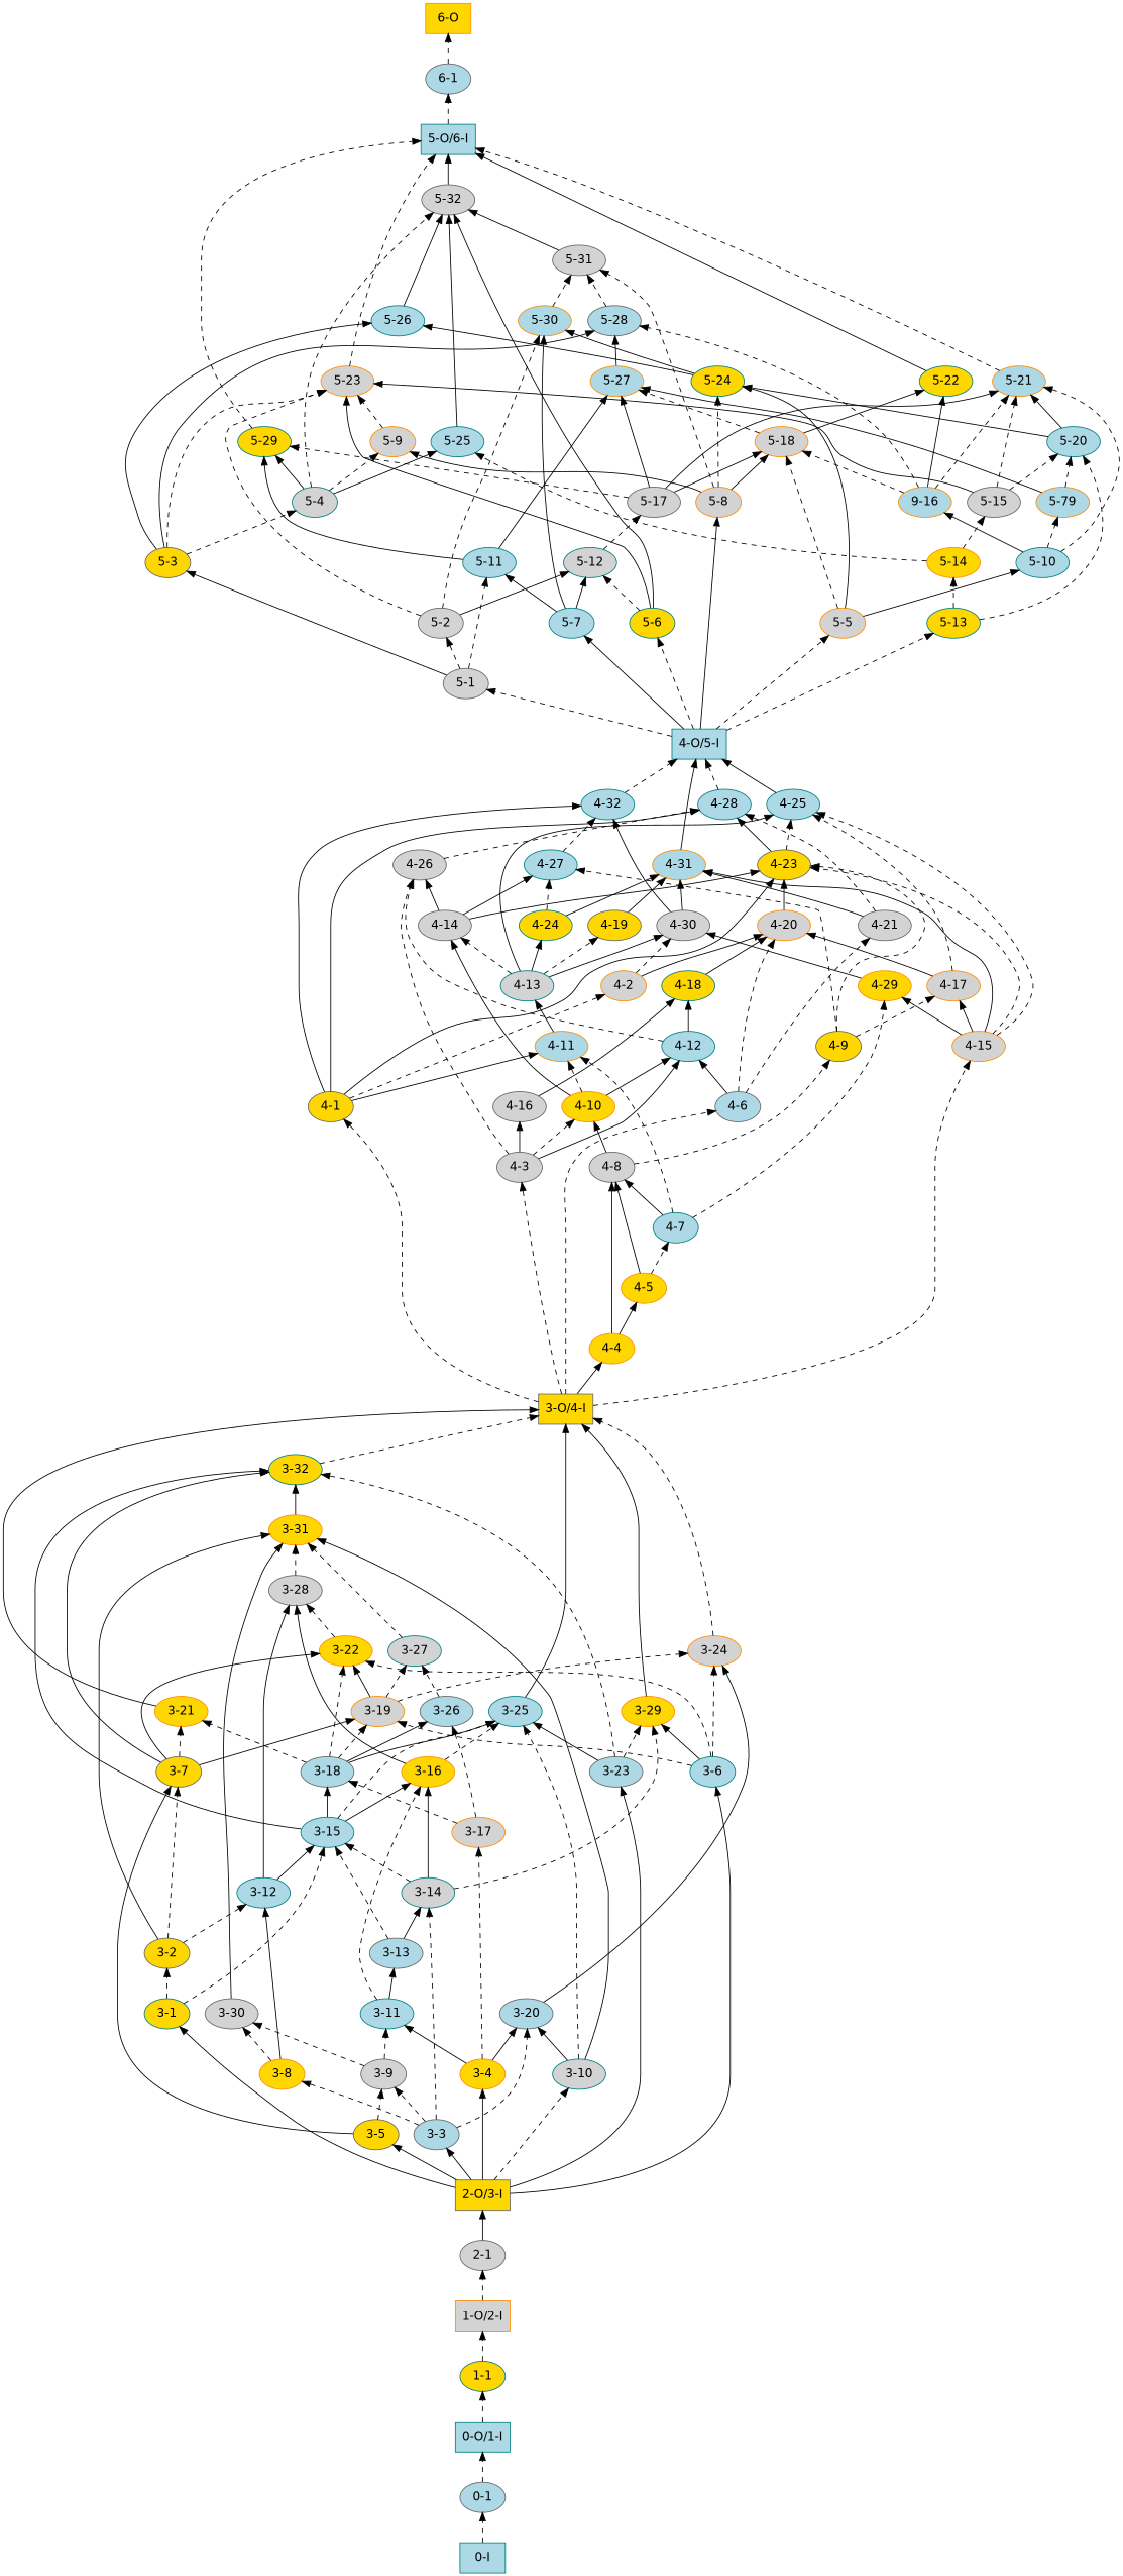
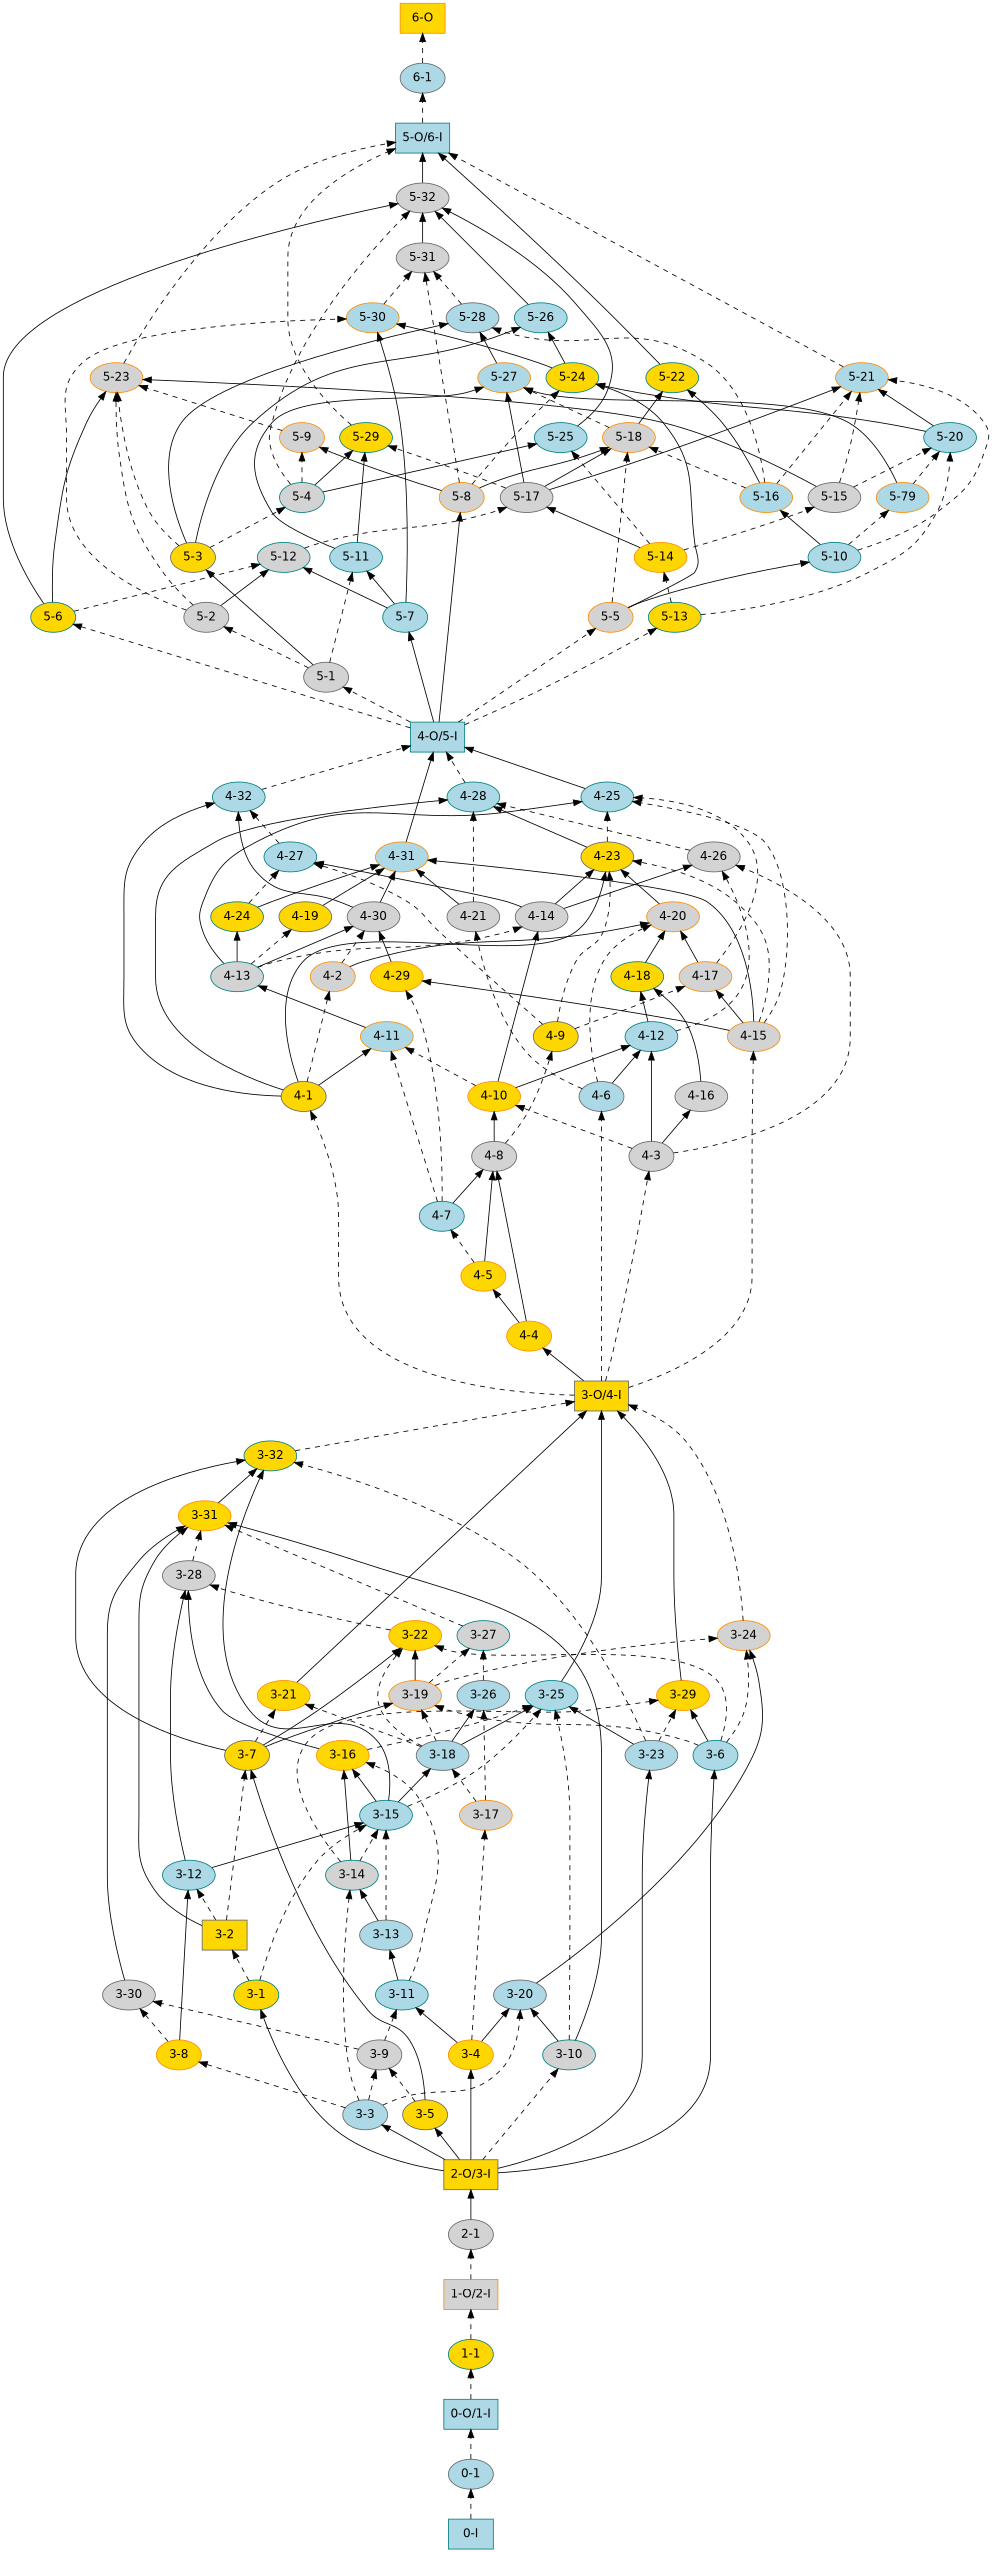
  digraph {
    fontname="DejaVu Sans"
    rankdir=BT
    node [color=gray40 fillcolor=lightblue fontname="DejaVu Sans" shape=ellipse style=filled]
    edge [fontname="DejaVu Sans" style=dashed]
    "1-O/2-I" [color=darkorange fillcolor=lightgrey shape=box]
    "2-1" [fillcolor=lightgrey]
    "2-O/3-I" [fillcolor=gold shape=box]
    "0-O/1-I" [color=teal shape=box]
    "1-1" [color=teal fillcolor=gold]
    "3-1" [color=teal fillcolor=gold]
    "3-3"
    "3-4" [color=darkorange fillcolor=gold]
    "3-5" [fillcolor=gold]
    "3-6" [color=teal]
    "3-10" [color=teal fillcolor=lightgrey]
    "3-23"
-   "3-2" [fillcolor=gold]
+   "3-2" [fillcolor=gold shape=box]
    "3-15" [color=teal]
    "3-8" [color=darkorange fillcolor=gold]
    "3-9" [fillcolor=lightgrey]
    "3-14" [color=teal fillcolor=lightgrey]
    "3-20"
    "3-11" [color=teal]
    "3-17" [color=darkorange fillcolor=lightgrey]
    "3-7" [fillcolor=gold]
    "3-19" [color=darkorange fillcolor=lightgrey]
    "3-22" [color=darkorange fillcolor=gold]
    "3-24" [color=darkorange fillcolor=lightgrey]
    "3-29" [color=darkorange fillcolor=gold]
    "3-31" [color=darkorange fillcolor=gold]
    "3-25" [color=teal]
    "3-32" [color=teal fillcolor=gold]
    "4-O/5-I" [color=teal shape=box]
    "5-1" [fillcolor=lightgrey]
    "5-5" [color=darkorange fillcolor=lightgrey]
    "5-6" [color=teal fillcolor=gold]
    "5-7" [color=teal]
    "5-8" [color=darkorange fillcolor=lightgrey]
    "5-13" [color=teal fillcolor=gold]
    "5-2" [fillcolor=lightgrey]
    "5-3" [fillcolor=gold]
    "5-11" [color=teal]
    "5-10" [color=teal]
    "5-18" [color=darkorange fillcolor=lightgrey]
    "5-24" [color=teal fillcolor=gold]
    "5-12" [color=teal fillcolor=lightgrey]
    "5-23" [color=darkorange fillcolor=lightgrey]
    "5-32" [fillcolor=lightgrey]
    "5-30" [color=darkorange]
    "5-9" [color=darkorange fillcolor=lightgrey]
    "5-31" [fillcolor=lightgrey]
    "5-14" [color=darkorange fillcolor=gold]
    "5-20" [color=teal]
    "0-I" [color=teal shape=box]
    "0-1"
    "6-O" [color=darkorange fillcolor=gold shape=box]
    "3-O/4-I" [fillcolor=gold shape=box]
    "4-1" [fillcolor=gold]
    "4-3" [fillcolor=lightgrey]
    "4-4" [color=darkorange fillcolor=gold]
    "4-6"
    "4-15" [color=darkorange fillcolor=lightgrey]
    "4-2" [color=darkorange fillcolor=lightgrey]
    "4-11" [color=darkorange]
    "4-23" [fillcolor=gold]
    "4-28" [color=teal]
    "4-32" [color=teal]
    "4-10" [color=darkorange fillcolor=gold]
    "4-12" [color=teal]
    "4-16" [fillcolor=lightgrey]
    "4-26" [fillcolor=lightgrey]
    "4-5" [color=darkorange fillcolor=gold]
    "4-8" [fillcolor=lightgrey]
    "4-20" [color=darkorange fillcolor=lightgrey]
    "4-21" [fillcolor=lightgrey]
    "4-29" [color=darkorange fillcolor=gold]
    "4-17" [color=darkorange fillcolor=lightgrey]
    "4-25" [color=teal]
    "4-31" [color=darkorange]
    "5-O/6-I" [color=teal shape=box]
    "6-1"
    "3-12" [color=teal]
    "3-16" [color=darkorange fillcolor=gold]
    "3-18"
    "3-30" [fillcolor=lightgrey]
    "3-13"
    "3-26"
    "3-21" [color=darkorange fillcolor=gold]
    "3-27" [color=teal fillcolor=lightgrey]
    "3-28" [fillcolor=lightgrey]
    "4-30" [fillcolor=lightgrey]
    "4-13" [color=teal fillcolor=lightgrey]
    "4-14" [fillcolor=lightgrey]
    "4-18" [color=teal fillcolor=gold]
    "4-7" [color=teal]
    "4-9" [fillcolor=gold]
    "4-19" [fillcolor=gold]
    "4-24" [color=teal fillcolor=gold]
    "4-27" [color=teal]
    "5-4" [color=teal fillcolor=lightgrey]
    "5-26" [color=teal]
    "5-28"
    "5-29" [color=teal fillcolor=gold]
    "5-27" [color=darkorange]
-   "5-16" [color=darkorange label="9-16"]
+   "5-16" [color=darkorange]
    n102 [color=darkorange label="5-79"]
    "5-21" [color=darkorange]
    "5-22" [color=teal fillcolor=gold]
    "5-17" [fillcolor=lightgrey]
    "5-25" [color=teal]
    "5-15" [fillcolor=lightgrey]
    "1-O/2-I" -> "2-1"
    "2-1" -> "2-O/3-I" [style=solid]
    "2-O/3-I" -> "3-1" [style=solid]
    "2-O/3-I" -> "3-3" [style=solid]
    "2-O/3-I" -> "3-4" [style=solid]
    "2-O/3-I" -> "3-5" [style=solid]
    "2-O/3-I" -> "3-6" [style=solid]
    "2-O/3-I" -> "3-10"
    "2-O/3-I" -> "3-23" [style=solid]
    "0-O/1-I" -> "1-1"
    "1-1" -> "1-O/2-I"
    "3-1" -> "3-2"
    "3-1" -> "3-15"
    "3-3" -> "3-8"
    "3-3" -> "3-9"
    "3-3" -> "3-14"
    "3-3" -> "3-20"
    "3-4" -> "3-20" [style=solid]
    "3-4" -> "3-11" [style=solid]
    "3-4" -> "3-17"
    "3-5" -> "3-9"
    "3-5" -> "3-7" [style=solid]
    "3-6" -> "3-19"
    "3-6" -> "3-22"
    "3-6" -> "3-24"
    "3-6" -> "3-29" [style=solid]
    "3-10" -> "3-20" [style=solid]
    "3-10" -> "3-31" [style=solid]
    "3-10" -> "3-25"
    "3-23" -> "3-29"
    "3-23" -> "3-25" [style=solid]
    "3-23" -> "3-32"
    "3-2" -> "3-7"
    "3-2" -> "3-31" [style=solid]
    "3-2" -> "3-12"
    "3-15" -> "3-25"
    "3-15" -> "3-32" [style=solid]
    "3-15" -> "3-16" [style=solid]
    "3-15" -> "3-18" [style=solid]
    "3-8" -> "3-12" [style=solid]
    "3-8" -> "3-30"
    "3-9" -> "3-11"
    "3-9" -> "3-30"
    "3-14" -> "3-15"
    "3-14" -> "3-29"
    "3-14" -> "3-16" [style=solid]
    "3-20" -> "3-24" [style=solid]
    "3-11" -> "3-16"
    "3-11" -> "3-13" [style=solid]
    "3-17" -> "3-18"
    "3-17" -> "3-26"
    "3-7" -> "3-19" [style=solid]
    "3-7" -> "3-22" [style=solid]
    "3-7" -> "3-32" [style=solid]
    "3-7" -> "3-21"
    "3-19" -> "3-22" [style=solid]
    "3-19" -> "3-24"
    "3-19" -> "3-27"
    "3-22" -> "3-28"
    "3-24" -> "3-O/4-I"
    "3-29" -> "3-O/4-I" [style=solid]
    "3-31" -> "3-32" [style=solid]
    "3-25" -> "3-O/4-I" [style=solid]
    "3-32" -> "3-O/4-I"
    "4-O/5-I" -> "5-1"
    "4-O/5-I" -> "5-5"
    "4-O/5-I" -> "5-6"
    "4-O/5-I" -> "5-7" [style=solid]
    "4-O/5-I" -> "5-8" [style=solid]
    "4-O/5-I" -> "5-13"
    "5-1" -> "5-2"
    "5-1" -> "5-3" [style=solid]
    "5-1" -> "5-11"
    "5-5" -> "5-10" [style=solid]
    "5-5" -> "5-18"
    "5-5" -> "5-24" [style=solid]
    "5-6" -> "5-12"
    "5-6" -> "5-23" [style=solid]
    "5-6" -> "5-32" [style=solid]
    "5-7" -> "5-11" [style=solid]
    "5-7" -> "5-12" [style=solid]
    "5-7" -> "5-30" [style=solid]
    "5-8" -> "5-18" [style=solid]
    "5-8" -> "5-24"
    "5-8" -> "5-9" [style=solid]
    "5-8" -> "5-31"
    "5-13" -> "5-14"
    "5-13" -> "5-20"
    "5-2" -> "5-12" [style=solid]
    "5-2" -> "5-23"
    "5-2" -> "5-30"
    "5-3" -> "5-23"
    "5-3" -> "5-4"
    "5-3" -> "5-26" [style=solid]
    "5-3" -> "5-28" [style=solid]
    "5-11" -> "5-29" [style=solid]
    "5-11" -> "5-27" [style=solid]
    "5-10" -> "5-16" [style=solid]
    "5-10" -> n102
    "5-10" -> "5-21"
    "5-18" -> "5-27"
    "5-18" -> "5-22" [style=solid]
    "5-24" -> "5-30" [style=solid]
    "5-24" -> "5-26" [style=solid]
    "5-12" -> "5-17"
    "5-23" -> "5-O/6-I"
    "5-32" -> "5-O/6-I" [style=solid]
    "5-30" -> "5-31"
    "5-9" -> "5-23"
    "5-31" -> "5-32" [style=solid]
+   "5-14" -> "5-17" [style=solid]
    "5-14" -> "5-25"
    "5-14" -> "5-15"
    "5-20" -> "5-24" [style=solid]
    "5-20" -> "5-21" [style=solid]
    "0-I" -> "0-1"
    "0-1" -> "0-O/1-I"
    "3-O/4-I" -> "4-1"
    "3-O/4-I" -> "4-3"
    "3-O/4-I" -> "4-4" [style=solid]
    "3-O/4-I" -> "4-6"
    "3-O/4-I" -> "4-15"
    "4-1" -> "4-2"
    "4-1" -> "4-11" [style=solid]
    "4-1" -> "4-23" [style=solid]
    "4-1" -> "4-28" [style=solid]
    "4-1" -> "4-32" [style=solid]
    "4-3" -> "4-10"
    "4-3" -> "4-12" [style=solid]
    "4-3" -> "4-16" [style=solid]
    "4-3" -> "4-26"
    "4-4" -> "4-5" [style=solid]
    "4-4" -> "4-8" [style=solid]
    "4-6" -> "4-12" [style=solid]
    "4-6" -> "4-20"
    "4-6" -> "4-21"
    "4-15" -> "4-23"
    "4-15" -> "4-29" [style=solid]
    "4-15" -> "4-17" [style=solid]
    "4-15" -> "4-25"
    "4-15" -> "4-31" [style=solid]
    "4-2" -> "4-20" [style=solid]
    "4-2" -> "4-30"
    "4-11" -> "4-13" [style=solid]
    "4-23" -> "4-28" [style=solid]
    "4-23" -> "4-25"
    "4-28" -> "4-O/5-I"
    "4-32" -> "4-O/5-I"
    "4-10" -> "4-11"
    "4-10" -> "4-12" [style=solid]
    "4-10" -> "4-14" [style=solid]
    "4-12" -> "4-26"
    "4-12" -> "4-18" [style=solid]
    "4-16" -> "4-18" [style=solid]
    "4-26" -> "4-28"
    "4-5" -> "4-8" [style=solid]
    "4-5" -> "4-7"
    "4-8" -> "4-10" [style=solid]
    "4-8" -> "4-9"
    "4-20" -> "4-23" [style=solid]
    "4-21" -> "4-28"
    "4-21" -> "4-31" [style=solid]
    "4-29" -> "4-30" [style=solid]
    "4-17" -> "4-20" [style=solid]
    "4-17" -> "4-25"
    "4-25" -> "4-O/5-I" [style=solid]
    "4-31" -> "4-O/5-I" [style=solid]
    "5-O/6-I" -> "6-1"
    "6-1" -> "6-O"
    "3-12" -> "3-15" [style=solid]
    "3-12" -> "3-28" [style=solid]
    "3-16" -> "3-25"
    "3-16" -> "3-28" [style=solid]
    "3-18" -> "3-19"
    "3-18" -> "3-22"
    "3-18" -> "3-25" [style=solid]
    "3-18" -> "3-26" [style=solid]
    "3-18" -> "3-21"
    "3-30" -> "3-31" [style=solid]
    "3-13" -> "3-15"
    "3-13" -> "3-14" [style=solid]
    "3-26" -> "3-27"
    "3-21" -> "3-O/4-I" [style=solid]
    "3-27" -> "3-31"
    "3-28" -> "3-31"
    "4-30" -> "4-32" [style=solid]
    "4-30" -> "4-31" [style=solid]
    "4-13" -> "4-25" [style=solid]
    "4-13" -> "4-30" [style=solid]
    "4-13" -> "4-14"
    "4-13" -> "4-19"
    "4-13" -> "4-24" [style=solid]
    "4-14" -> "4-23" [style=solid]
    "4-14" -> "4-26" [style=solid]
    "4-14" -> "4-27" [style=solid]
    "4-18" -> "4-20" [style=solid]
    "4-7" -> "4-11"
    "4-7" -> "4-8" [style=solid]
    "4-7" -> "4-29"
    "4-9" -> "4-23"
    "4-9" -> "4-17"
    "4-9" -> "4-27"
    "4-19" -> "4-31" [style=solid]
    "4-24" -> "4-31" [style=solid]
    "4-24" -> "4-27"
    "4-27" -> "4-32"
    "5-4" -> "5-32"
    "5-4" -> "5-9"
    "5-4" -> "5-29" [style=solid]
    "5-4" -> "5-25" [style=solid]
    "5-26" -> "5-32" [style=solid]
    "5-28" -> "5-31"
    "5-29" -> "5-O/6-I"
    "5-27" -> "5-28" [style=solid]
    "5-16" -> "5-18"
    "5-16" -> "5-28"
    "5-16" -> "5-21"
    "5-16" -> "5-22" [style=solid]
    n102 -> "5-20"
    n102 -> "5-27" [style=solid]
    "5-21" -> "5-O/6-I"
    "5-22" -> "5-O/6-I" [style=solid]
    "5-17" -> "5-18" [style=solid]
    "5-17" -> "5-29"
    "5-17" -> "5-27" [style=solid]
    "5-17" -> "5-21" [style=solid]
    "5-25" -> "5-32" [style=solid]
    "5-15" -> "5-23" [style=solid]
    "5-15" -> "5-20"
    "5-15" -> "5-21"
  }
